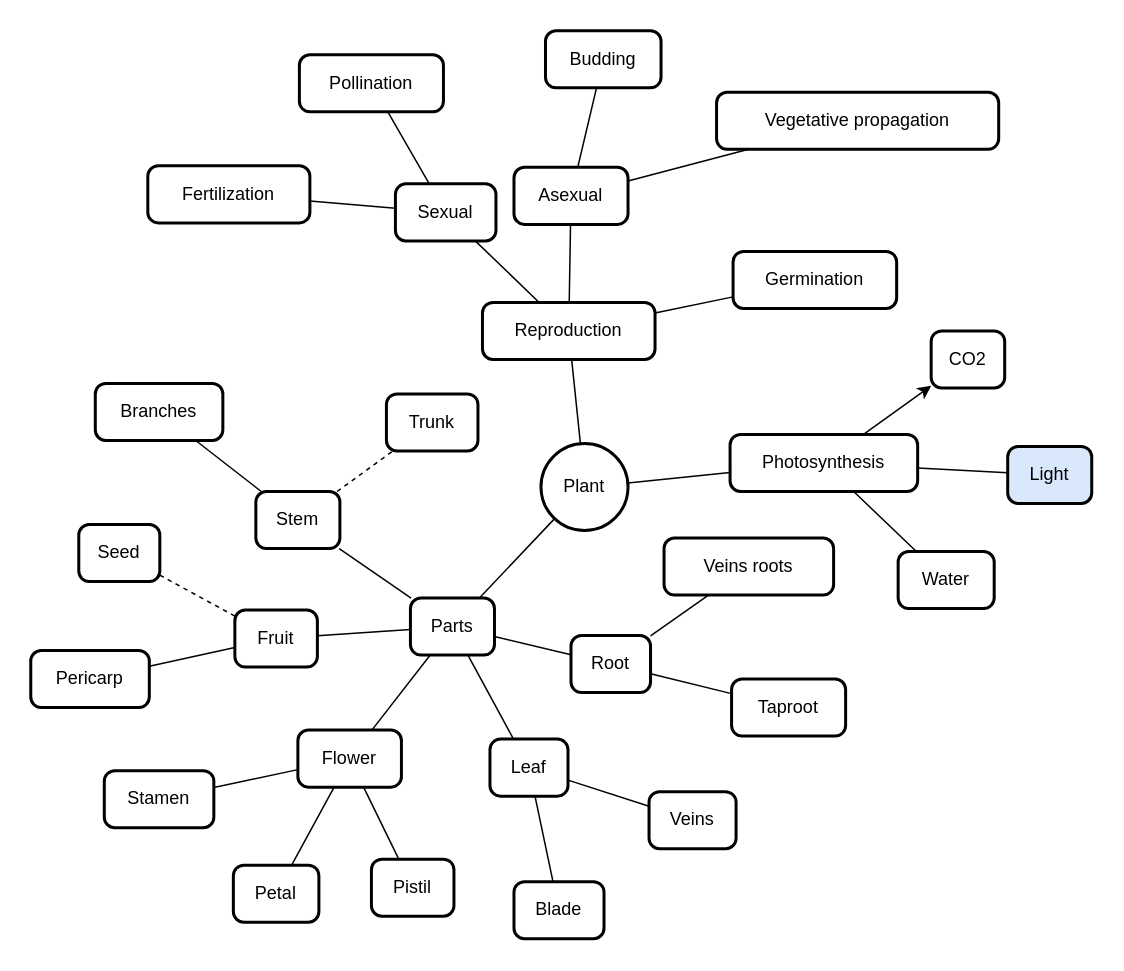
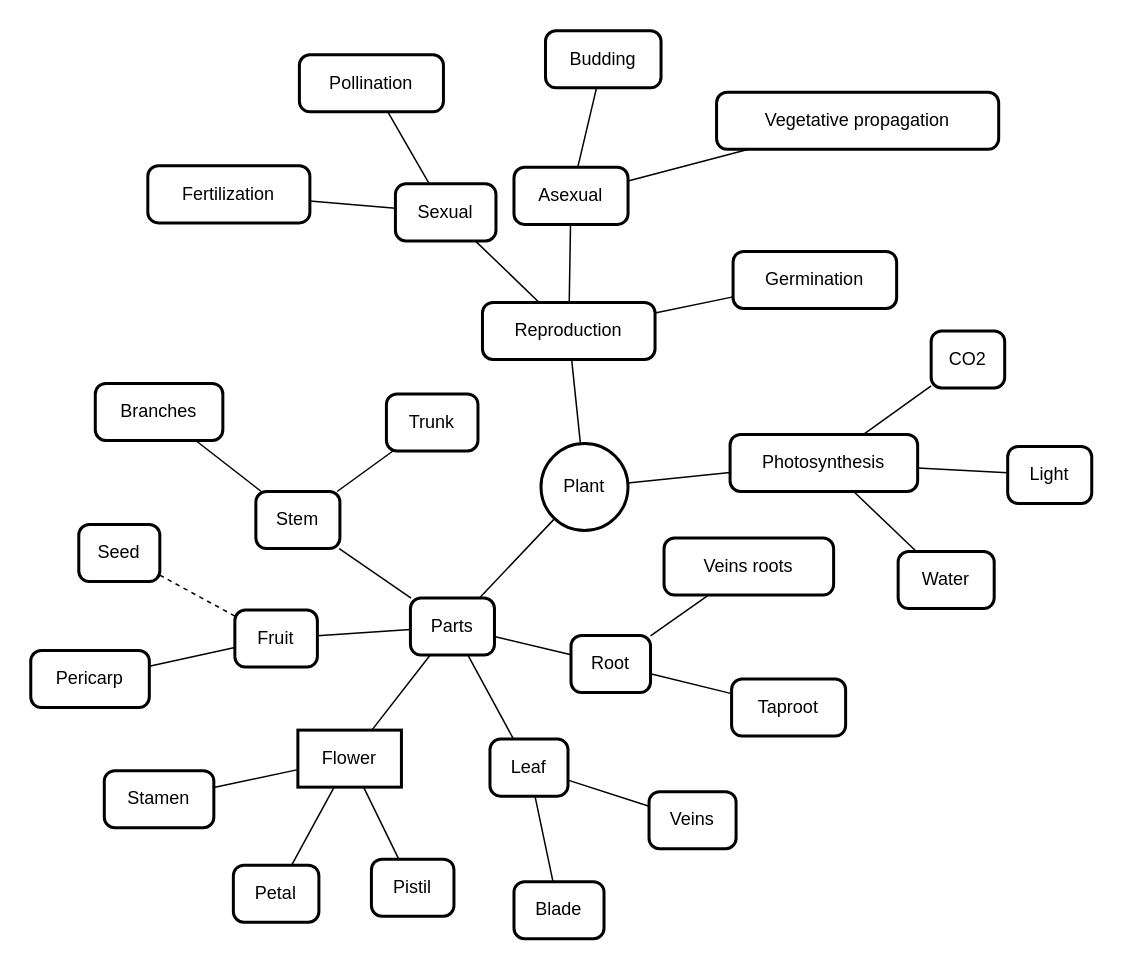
  <mxCell id="0" />
  <mxCell id="1" parent="0" />
  <mxCell id="2" value="Plant" style="ellipse;aspect=fixed;strokeWidth=2;whiteSpace=wrap;" vertex="1" parent="1"><mxGeometry x="360" y="295" width="58" height="58" as="geometry" /></mxCell>
  <mxCell id="3" value="Photosynthesis" style="rounded=1;absoluteArcSize=1;arcSize=14;whiteSpace=wrap;strokeWidth=2;" vertex="1" parent="1"><mxGeometry x="486" y="289" width="125" height="38" as="geometry" /></mxCell>
- <mxCell id="4" value="Light" style="rounded=1;absoluteArcSize=1;arcSize=14;whiteSpace=wrap;strokeWidth=2;fillColor=#dae8fc;" vertex="1" parent="1"><mxGeometry x="671" y="297" width="56" height="38" as="geometry" /></mxCell>
+ <mxCell id="4" value="Light" style="rounded=1;absoluteArcSize=1;arcSize=14;whiteSpace=wrap;strokeWidth=2;" vertex="1" parent="1"><mxGeometry x="671" y="297" width="56" height="38" as="geometry" /></mxCell>
  <mxCell id="5" value="CO2" style="rounded=1;absoluteArcSize=1;arcSize=14;whiteSpace=wrap;strokeWidth=2;" vertex="1" parent="1"><mxGeometry x="620" y="220" width="49" height="38" as="geometry" /></mxCell>
  <mxCell id="6" value="Water" style="rounded=1;absoluteArcSize=1;arcSize=14;whiteSpace=wrap;strokeWidth=2;" vertex="1" parent="1"><mxGeometry x="598" y="367" width="64" height="38" as="geometry" /></mxCell>
  <mxCell id="7" value="Parts" style="rounded=1;absoluteArcSize=1;arcSize=14;whiteSpace=wrap;strokeWidth=2;" vertex="1" parent="1"><mxGeometry x="273" y="398" width="56" height="38" as="geometry" /></mxCell>
  <mxCell id="8" value="Root" style="rounded=1;absoluteArcSize=1;arcSize=14;whiteSpace=wrap;strokeWidth=2;" vertex="1" parent="1"><mxGeometry x="380" y="423" width="53" height="38" as="geometry" /></mxCell>
  <mxCell id="9" value="Taproot" style="rounded=1;absoluteArcSize=1;arcSize=14;whiteSpace=wrap;strokeWidth=2;" vertex="1" parent="1"><mxGeometry x="487" y="452" width="76" height="38" as="geometry" /></mxCell>
  <mxCell id="10" value="Veins roots" style="rounded=1;absoluteArcSize=1;arcSize=14;whiteSpace=wrap;strokeWidth=2;" vertex="1" parent="1"><mxGeometry x="442" y="358" width="113" height="38" as="geometry" /></mxCell>
  <mxCell id="11" value="Stem" style="rounded=1;absoluteArcSize=1;arcSize=14;whiteSpace=wrap;strokeWidth=2;" vertex="1" parent="1"><mxGeometry x="170" y="327" width="56" height="38" as="geometry" /></mxCell>
  <mxCell id="12" value="Trunk" style="rounded=1;absoluteArcSize=1;arcSize=14;whiteSpace=wrap;strokeWidth=2;" vertex="1" parent="1"><mxGeometry x="257" y="262" width="61" height="38" as="geometry" /></mxCell>
  <mxCell id="13" value="Branches" style="rounded=1;absoluteArcSize=1;arcSize=14;whiteSpace=wrap;strokeWidth=2;" vertex="1" parent="1"><mxGeometry x="63" y="255" width="85" height="38" as="geometry" /></mxCell>
  <mxCell id="14" value="Leaf" style="rounded=1;absoluteArcSize=1;arcSize=14;whiteSpace=wrap;strokeWidth=2;" vertex="1" parent="1"><mxGeometry x="326" y="492" width="52" height="38" as="geometry" /></mxCell>
  <mxCell id="15" value="Blade" style="rounded=1;absoluteArcSize=1;arcSize=14;whiteSpace=wrap;strokeWidth=2;" vertex="1" parent="1"><mxGeometry x="342" y="587" width="60" height="38" as="geometry" /></mxCell>
  <mxCell id="16" value="Veins" style="rounded=1;absoluteArcSize=1;arcSize=14;whiteSpace=wrap;strokeWidth=2;" vertex="1" parent="1"><mxGeometry x="432" y="527" width="58" height="38" as="geometry" /></mxCell>
- <mxCell id="17" value="Flower" style="rounded=1;absoluteArcSize=1;arcSize=14;whiteSpace=wrap;strokeWidth=2;" vertex="1" parent="1"><mxGeometry x="198" y="486" width="69" height="38" as="geometry" /></mxCell>
+ <mxCell id="17" value="Flower" style="absoluteArcSize=1;arcSize=14;whiteSpace=wrap;strokeWidth=2;rounded=0;" vertex="1" parent="1"><mxGeometry x="198" y="486" width="69" height="38" as="geometry" /></mxCell>
  <mxCell id="18" value="Petal" style="rounded=1;absoluteArcSize=1;arcSize=14;whiteSpace=wrap;strokeWidth=2;" vertex="1" parent="1"><mxGeometry x="155" y="576" width="57" height="38" as="geometry" /></mxCell>
  <mxCell id="19" value="Pistil" style="rounded=1;absoluteArcSize=1;arcSize=14;whiteSpace=wrap;strokeWidth=2;" vertex="1" parent="1"><mxGeometry x="247" y="572" width="55" height="38" as="geometry" /></mxCell>
  <mxCell id="20" value="Stamen" style="rounded=1;absoluteArcSize=1;arcSize=14;whiteSpace=wrap;strokeWidth=2;" vertex="1" parent="1"><mxGeometry x="69" y="513" width="73" height="38" as="geometry" /></mxCell>
  <mxCell id="21" value="Fruit" style="rounded=1;absoluteArcSize=1;arcSize=14;whiteSpace=wrap;strokeWidth=2;" vertex="1" parent="1"><mxGeometry x="156" y="406" width="55" height="38" as="geometry" /></mxCell>
  <mxCell id="22" value="Seed" style="rounded=1;absoluteArcSize=1;arcSize=14;whiteSpace=wrap;strokeWidth=2;" vertex="1" parent="1"><mxGeometry x="52" y="349" width="54" height="38" as="geometry" /></mxCell>
  <mxCell id="23" value="Pericarp" style="rounded=1;absoluteArcSize=1;arcSize=14;whiteSpace=wrap;strokeWidth=2;" vertex="1" parent="1"><mxGeometry x="20" y="433" width="79" height="38" as="geometry" /></mxCell>
  <mxCell id="24" value="Reproduction" style="rounded=1;absoluteArcSize=1;arcSize=14;whiteSpace=wrap;strokeWidth=2;" vertex="1" parent="1"><mxGeometry x="321" y="201" width="115" height="38" as="geometry" /></mxCell>
  <mxCell id="25" value="Sexual" style="rounded=1;absoluteArcSize=1;arcSize=14;whiteSpace=wrap;strokeWidth=2;" vertex="1" parent="1"><mxGeometry x="263" y="122" width="67" height="38" as="geometry" /></mxCell>
  <mxCell id="26" value="Pollination" style="rounded=1;absoluteArcSize=1;arcSize=14;whiteSpace=wrap;strokeWidth=2;" vertex="1" parent="1"><mxGeometry x="199" y="36" width="96" height="38" as="geometry" /></mxCell>
  <mxCell id="27" value="Fertilization" style="rounded=1;absoluteArcSize=1;arcSize=14;whiteSpace=wrap;strokeWidth=2;" vertex="1" parent="1"><mxGeometry x="98" y="110" width="108" height="38" as="geometry" /></mxCell>
  <mxCell id="28" value="Asexual" style="rounded=1;absoluteArcSize=1;arcSize=14;whiteSpace=wrap;strokeWidth=2;" vertex="1" parent="1"><mxGeometry x="342" y="111" width="76" height="38" as="geometry" /></mxCell>
  <mxCell id="29" value="Vegetative propagation" style="rounded=1;absoluteArcSize=1;arcSize=14;whiteSpace=wrap;strokeWidth=2;" vertex="1" parent="1"><mxGeometry x="477" y="61" width="188" height="38" as="geometry" /></mxCell>
  <mxCell id="30" value="Budding" style="rounded=1;absoluteArcSize=1;arcSize=14;whiteSpace=wrap;strokeWidth=2;" vertex="1" parent="1"><mxGeometry x="363" y="20" width="77" height="38" as="geometry" /></mxCell>
  <mxCell id="31" value="Germination" style="rounded=1;absoluteArcSize=1;arcSize=14;whiteSpace=wrap;strokeWidth=2;" vertex="1" parent="1"><mxGeometry x="488" y="167" width="109" height="38" as="geometry" /></mxCell>
  <mxCell id="32" style="endArrow=none" edge="1" parent="1" source="2" target="3"><mxGeometry relative="1" as="geometry" /></mxCell>
  <mxCell id="33" style="endArrow=none" edge="1" parent="1" source="2" target="7"><mxGeometry relative="1" as="geometry" /></mxCell>
  <mxCell id="34" style="endArrow=none" edge="1" parent="1" source="2" target="24"><mxGeometry relative="1" as="geometry" /></mxCell>
  <mxCell id="35" style="endArrow=none" edge="1" parent="1" source="3" target="4"><mxGeometry relative="1" as="geometry" /></mxCell>
- <mxCell id="36" style="endArrow=classic;" edge="1" parent="1" source="3" target="5"><mxGeometry relative="1" as="geometry" /></mxCell>
+ <mxCell id="36" style="endArrow=none" edge="1" parent="1" source="3" target="5"><mxGeometry relative="1" as="geometry" /></mxCell>
  <mxCell id="37" style="endArrow=none" edge="1" parent="1" source="3" target="6"><mxGeometry relative="1" as="geometry" /></mxCell>
  <mxCell id="38" style="endArrow=none" edge="1" parent="1" source="7" target="8"><mxGeometry relative="1" as="geometry" /></mxCell>
  <mxCell id="39" style="endArrow=none" edge="1" parent="1" source="7" target="11"><mxGeometry relative="1" as="geometry" /></mxCell>
  <mxCell id="40" style="endArrow=none" edge="1" parent="1" source="7" target="14"><mxGeometry relative="1" as="geometry" /></mxCell>
  <mxCell id="41" style="endArrow=none" edge="1" parent="1" source="7" target="17"><mxGeometry relative="1" as="geometry" /></mxCell>
  <mxCell id="42" style="endArrow=none" edge="1" parent="1" source="7" target="21"><mxGeometry relative="1" as="geometry" /></mxCell>
  <mxCell id="43" style="endArrow=none" edge="1" parent="1" source="8" target="9"><mxGeometry relative="1" as="geometry" /></mxCell>
  <mxCell id="44" style="endArrow=none" edge="1" parent="1" source="8" target="10"><mxGeometry relative="1" as="geometry" /></mxCell>
- <mxCell id="45" style="endArrow=none;dashed=1;" edge="1" parent="1" source="11" target="12"><mxGeometry relative="1" as="geometry" /></mxCell>
+ <mxCell id="45" style="endArrow=none" edge="1" parent="1" source="11" target="12"><mxGeometry relative="1" as="geometry" /></mxCell>
  <mxCell id="46" style="endArrow=none" edge="1" parent="1" source="11" target="13"><mxGeometry relative="1" as="geometry" /></mxCell>
  <mxCell id="47" style="endArrow=none" edge="1" parent="1" source="14" target="15"><mxGeometry relative="1" as="geometry" /></mxCell>
  <mxCell id="48" style="endArrow=none" edge="1" parent="1" source="14" target="16"><mxGeometry relative="1" as="geometry" /></mxCell>
  <mxCell id="49" style="endArrow=none" edge="1" parent="1" source="17" target="18"><mxGeometry relative="1" as="geometry" /></mxCell>
  <mxCell id="50" style="endArrow=none" edge="1" parent="1" source="17" target="19"><mxGeometry relative="1" as="geometry" /></mxCell>
  <mxCell id="51" style="endArrow=none" edge="1" parent="1" source="17" target="20"><mxGeometry relative="1" as="geometry" /></mxCell>
  <mxCell id="52" style="endArrow=none;dashed=1;" edge="1" parent="1" source="21" target="22"><mxGeometry relative="1" as="geometry" /></mxCell>
  <mxCell id="53" style="endArrow=none" edge="1" parent="1" source="21" target="23"><mxGeometry relative="1" as="geometry" /></mxCell>
  <mxCell id="54" style="endArrow=none" edge="1" parent="1" source="24" target="25"><mxGeometry relative="1" as="geometry" /></mxCell>
  <mxCell id="55" style="endArrow=none" edge="1" parent="1" source="24" target="28"><mxGeometry relative="1" as="geometry" /></mxCell>
  <mxCell id="56" style="endArrow=none" edge="1" parent="1" source="24" target="31"><mxGeometry relative="1" as="geometry" /></mxCell>
  <mxCell id="57" style="endArrow=none" edge="1" parent="1" source="25" target="26"><mxGeometry relative="1" as="geometry" /></mxCell>
  <mxCell id="58" style="endArrow=none" edge="1" parent="1" source="25" target="27"><mxGeometry relative="1" as="geometry" /></mxCell>
  <mxCell id="59" style="endArrow=none" edge="1" parent="1" source="28" target="29"><mxGeometry relative="1" as="geometry" /></mxCell>
  <mxCell id="60" style="endArrow=none" edge="1" parent="1" source="28" target="30"><mxGeometry relative="1" as="geometry" /></mxCell>
